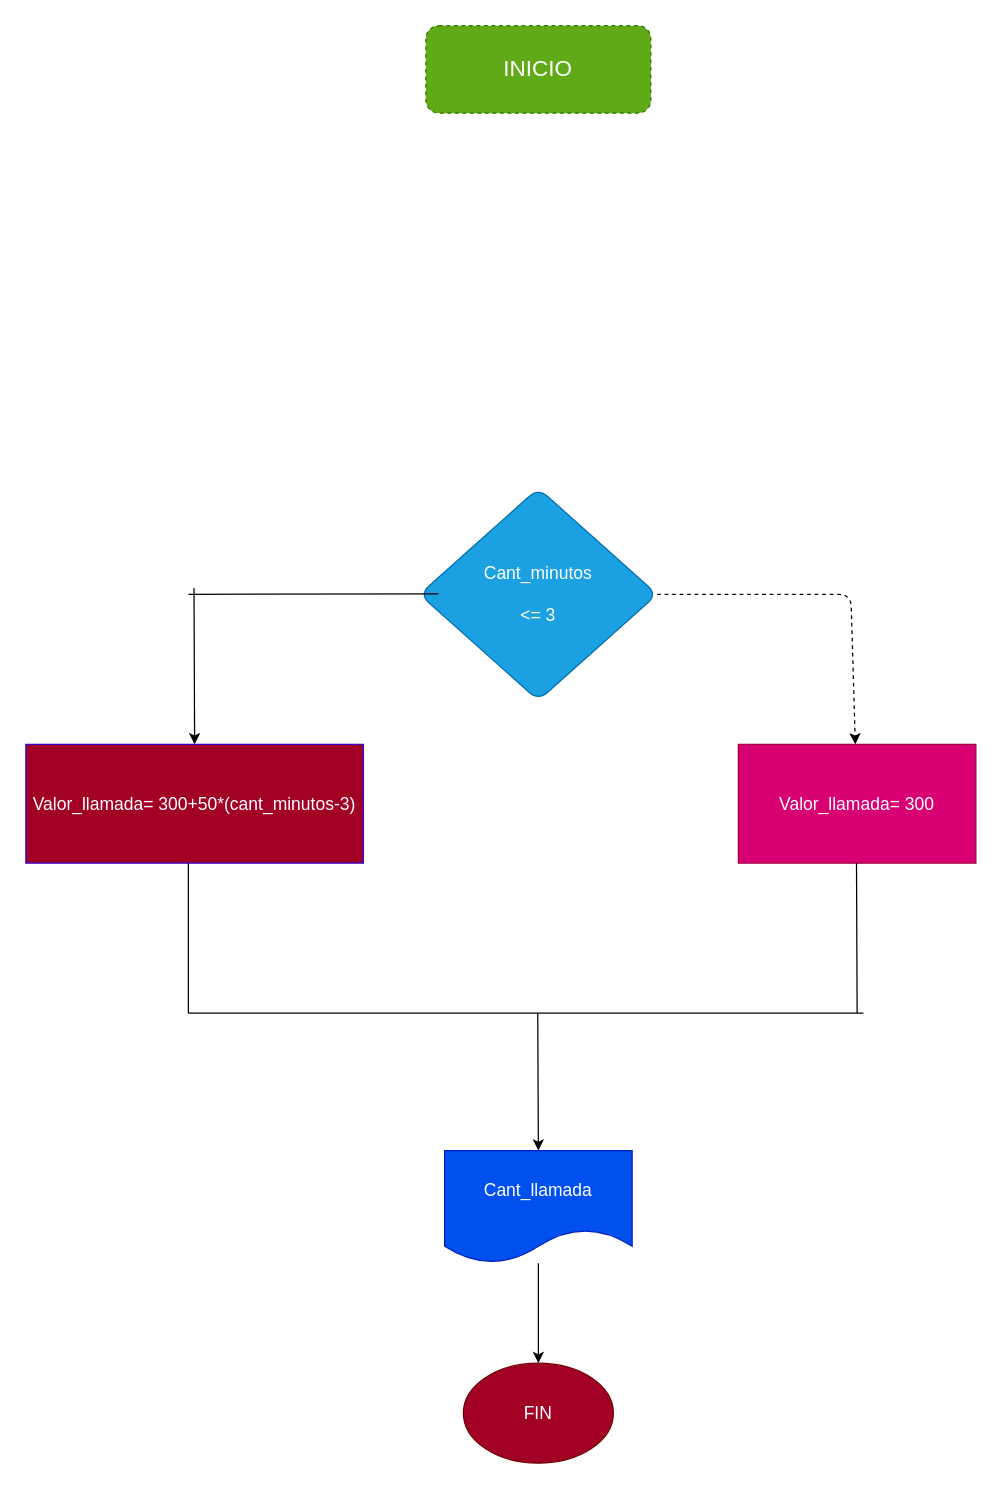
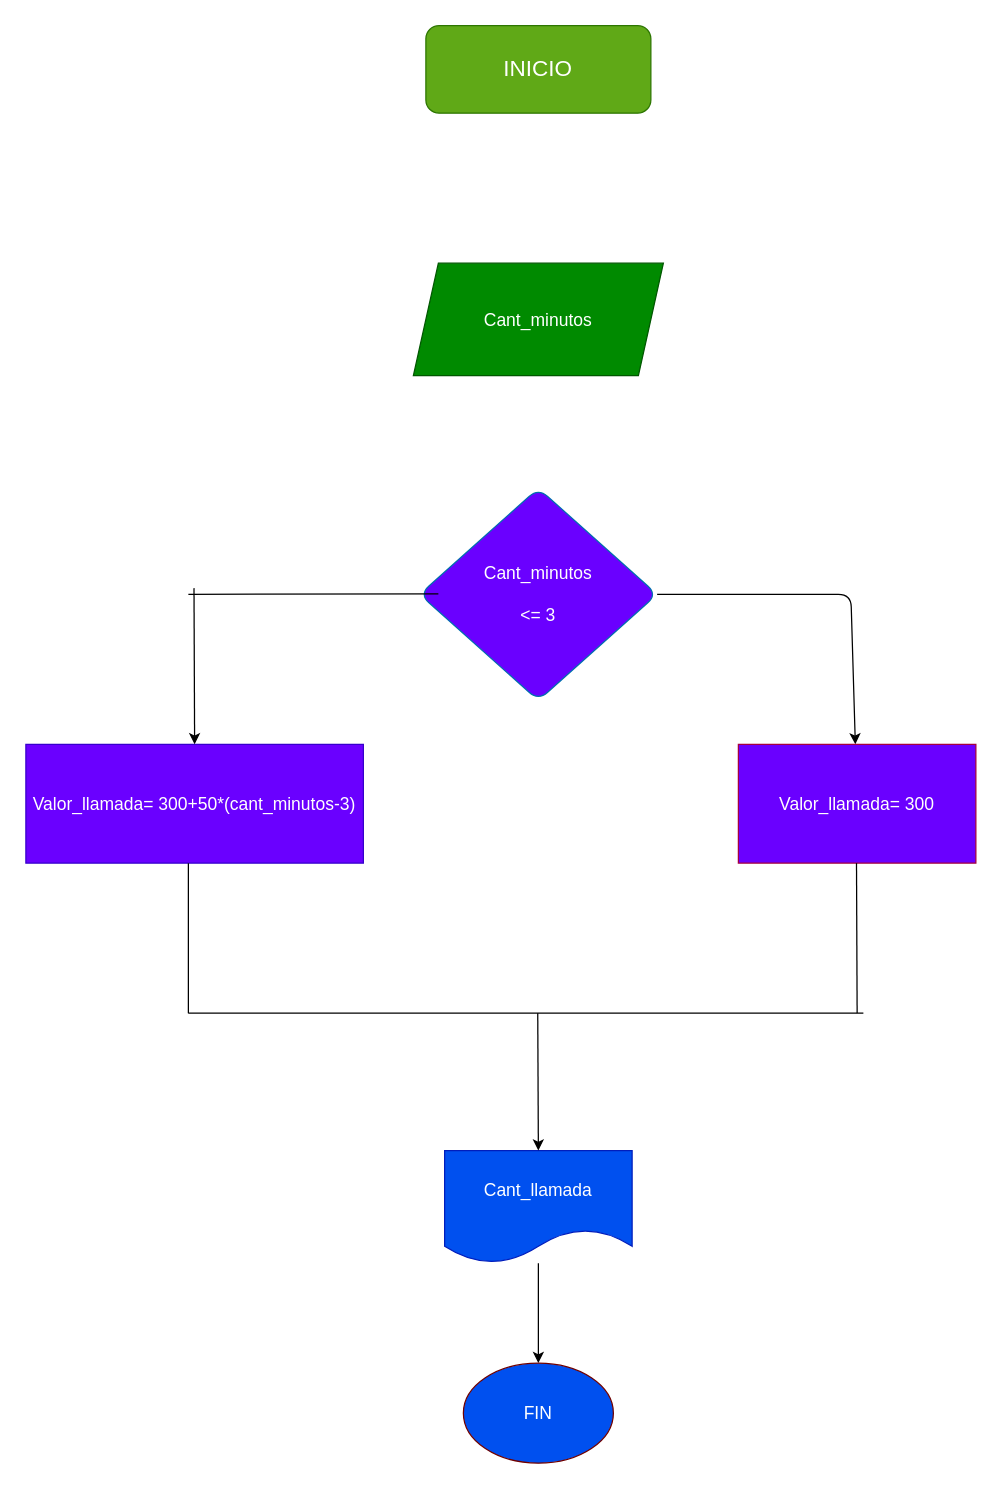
  <mxCell id="0" />
  <mxCell id="1" parent="0" />
- <mxCell id="2" value="&lt;font style=&quot;font-size: 18px;&quot;&gt;INICIO&lt;/font&gt;" style="rounded=1;whiteSpace=wrap;html=1;fillColor=#60a917;fontColor=#ffffff;strokeColor=#2D7600;dashed=1;" vertex="1" parent="1"><mxGeometry x="340" y="20" width="180" height="70" as="geometry" /></mxCell>
- <mxCell id="3" style="edgeStyle=none;html=1;fontSize=14;dashed=1;" edge="1" parent="1" source="4" target="7"><mxGeometry relative="1" as="geometry"><Array as="points"><mxPoint x="680" y="475" /></Array></mxGeometry></mxCell>
- <mxCell id="4" value="&lt;font style=&quot;font-size: 14px;&quot;&gt;Cant_minutos&lt;br&gt;&lt;br&gt;&amp;lt;= 3&lt;/font&gt;" style="rhombus;whiteSpace=wrap;html=1;rounded=1;fillColor=#1ba1e2;fontColor=#ffffff;strokeColor=#006EAF;" vertex="1" parent="1"><mxGeometry x="335" y="390" width="190" height="170" as="geometry" /></mxCell>
- <mxCell id="6" value="&lt;font style=&quot;font-size: 14px;&quot;&gt;Valor_llamada= 300+50*(cant_minutos-3)&lt;/font&gt;" style="rounded=0;whiteSpace=wrap;html=1;fontSize=14;fillColor=#a20025;fontColor=#ffffff;strokeColor=#3700CC;" vertex="1" parent="1"><mxGeometry x="20" y="595" width="270" height="95" as="geometry" /></mxCell>
- <mxCell id="7" value="Valor_llamada= 300" style="rounded=0;whiteSpace=wrap;html=1;fontSize=14;fillColor=#d80073;fontColor=#ffffff;strokeColor=#A50040;" vertex="1" parent="1"><mxGeometry x="590" y="595" width="190" height="95" as="geometry" /></mxCell>
+ <mxCell id="2" value="&lt;font style=&quot;font-size: 18px;&quot;&gt;INICIO&lt;/font&gt;" style="rounded=1;whiteSpace=wrap;html=1;fillColor=#60a917;fontColor=#ffffff;strokeColor=#2D7600;" vertex="1" parent="1"><mxGeometry x="340" y="20" width="180" height="70" as="geometry" /></mxCell>
+ <mxCell id="3" style="edgeStyle=none;html=1;fontSize=14;" edge="1" parent="1" source="4" target="7"><mxGeometry relative="1" as="geometry"><Array as="points"><mxPoint x="680" y="475" /></Array></mxGeometry></mxCell>
+ <mxCell id="4" value="&lt;font style=&quot;font-size: 14px;&quot;&gt;Cant_minutos&lt;br&gt;&lt;br&gt;&amp;lt;= 3&lt;/font&gt;" style="rhombus;whiteSpace=wrap;html=1;rounded=1;fillColor=#6a00ff;fontColor=#ffffff;strokeColor=#006EAF;" vertex="1" parent="1"><mxGeometry x="335" y="390" width="190" height="170" as="geometry" /></mxCell>
+ <mxCell id="5" value="&lt;font style=&quot;font-size: 14px;&quot;&gt;Cant_minutos&lt;/font&gt;" style="shape=parallelogram;perimeter=parallelogramPerimeter;whiteSpace=wrap;html=1;fixedSize=1;fontSize=18;fillColor=#008a00;fontColor=#ffffff;strokeColor=#005700;" vertex="1" parent="1"><mxGeometry x="330" y="210" width="200" height="90" as="geometry" /></mxCell>
+ <mxCell id="6" value="&lt;font style=&quot;font-size: 14px;&quot;&gt;Valor_llamada= 300+50*(cant_minutos-3)&lt;/font&gt;" style="rounded=0;whiteSpace=wrap;html=1;fontSize=14;fillColor=#6a00ff;fontColor=#ffffff;strokeColor=#3700CC;" vertex="1" parent="1"><mxGeometry x="20" y="595" width="270" height="95" as="geometry" /></mxCell>
+ <mxCell id="7" value="Valor_llamada= 300" style="rounded=0;whiteSpace=wrap;html=1;fontSize=14;fillColor=#6a00ff;fontColor=#ffffff;strokeColor=#A50040;" vertex="1" parent="1"><mxGeometry x="590" y="595" width="190" height="95" as="geometry" /></mxCell>
  <mxCell id="8" style="edgeStyle=none;html=1;fontSize=14;" edge="1" parent="1" source="9"><mxGeometry relative="1" as="geometry"><mxPoint x="430" y="1090" as="targetPoint" /></mxGeometry></mxCell>
  <mxCell id="9" value="Cant_llamada" style="shape=document;whiteSpace=wrap;html=1;boundedLbl=1;fontSize=14;fillColor=#0050ef;fontColor=#ffffff;strokeColor=#001DBC;" vertex="1" parent="1"><mxGeometry x="355" y="920" width="150" height="90" as="geometry" /></mxCell>
  <mxCell id="10" value="" style="endArrow=none;html=1;fontSize=14;" edge="1" parent="1"><mxGeometry width="50" height="50" relative="1" as="geometry"><mxPoint x="150" y="810" as="sourcePoint" /><mxPoint x="150" y="690" as="targetPoint" /><Array as="points"><mxPoint x="150" y="730" /></Array></mxGeometry></mxCell>
  <mxCell id="11" value="" style="endArrow=none;html=1;fontSize=14;" edge="1" parent="1"><mxGeometry width="50" height="50" relative="1" as="geometry"><mxPoint x="685" y="810" as="sourcePoint" /><mxPoint x="684.5" y="690" as="targetPoint" /></mxGeometry></mxCell>
  <mxCell id="12" value="" style="endArrow=none;html=1;fontSize=14;" edge="1" parent="1"><mxGeometry width="50" height="50" relative="1" as="geometry"><mxPoint x="150" y="810" as="sourcePoint" /><mxPoint x="690" y="810" as="targetPoint" /></mxGeometry></mxCell>
  <mxCell id="13" value="" style="endArrow=classic;html=1;fontSize=14;entryX=0.5;entryY=0;entryDx=0;entryDy=0;" edge="1" parent="1" target="9"><mxGeometry width="50" height="50" relative="1" as="geometry"><mxPoint x="429.5" y="810" as="sourcePoint" /><mxPoint x="429.5" y="880" as="targetPoint" /></mxGeometry></mxCell>
- <mxCell id="14" value="FIN" style="ellipse;whiteSpace=wrap;html=1;fontSize=14;fillColor=#a20025;fontColor=#ffffff;strokeColor=#6F0000;" vertex="1" parent="1"><mxGeometry x="370" y="1090" width="120" height="80" as="geometry" /></mxCell>
+ <mxCell id="14" value="FIN" style="ellipse;whiteSpace=wrap;html=1;fontSize=14;fillColor=#0050ef;fontColor=#ffffff;strokeColor=#6F0000;" vertex="1" parent="1"><mxGeometry x="370" y="1090" width="120" height="80" as="geometry" /></mxCell>
  <mxCell id="15" value="" style="endArrow=none;html=1;fontSize=14;" edge="1" parent="1"><mxGeometry width="50" height="50" relative="1" as="geometry"><mxPoint x="150" y="475" as="sourcePoint" /><mxPoint x="350" y="474.5" as="targetPoint" /></mxGeometry></mxCell>
  <mxCell id="16" value="" style="endArrow=classic;html=1;fontSize=14;fontColor=#FFFFFF;entryX=0.5;entryY=0;entryDx=0;entryDy=0;" edge="1" parent="1" target="6"><mxGeometry width="50" height="50" relative="1" as="geometry"><mxPoint x="154.5" y="470" as="sourcePoint" /><mxPoint x="154.5" y="570" as="targetPoint" /></mxGeometry></mxCell>
